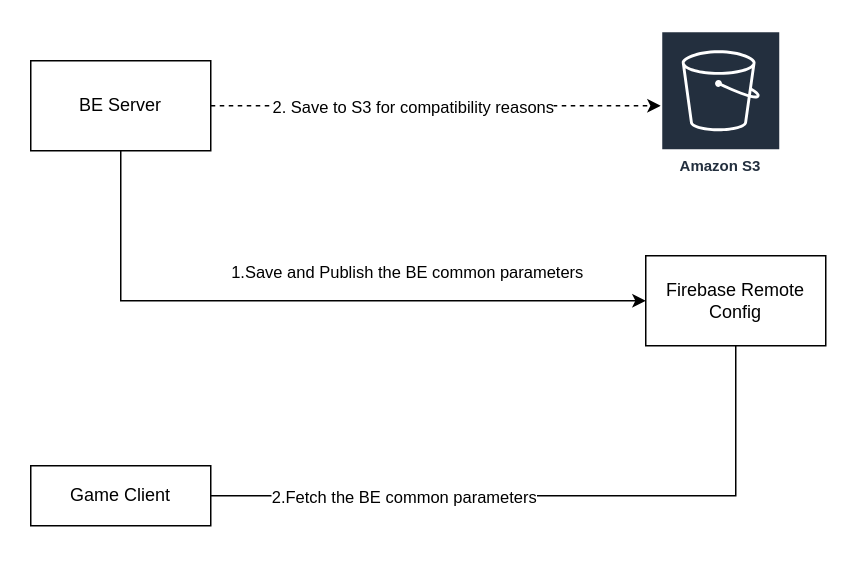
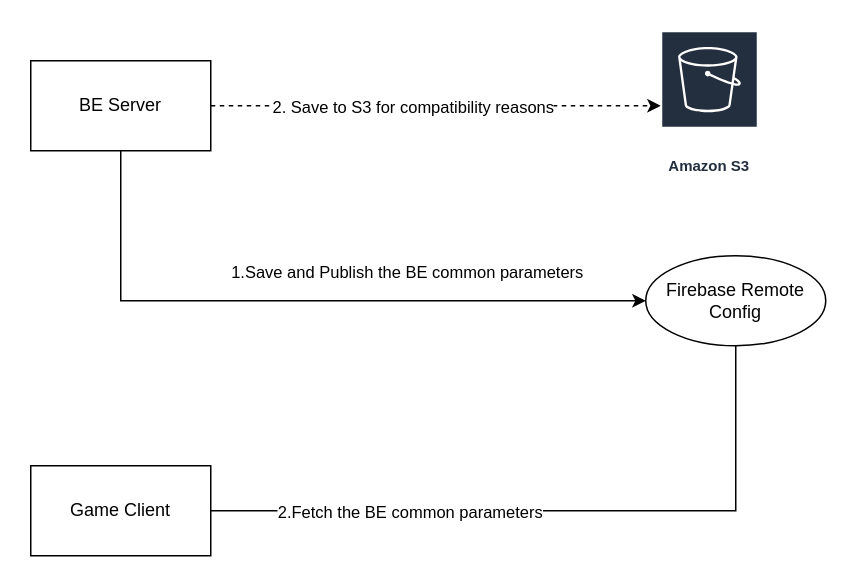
  <mxCell id="0" />
  <mxCell id="1" parent="0" />
  <mxCell id="2" style="edgeStyle=orthogonalEdgeStyle;rounded=0;orthogonalLoop=1;jettySize=auto;html=1;" edge="1" parent="1" target="7"><mxGeometry relative="1" as="geometry"><mxPoint x="80" y="70" as="sourcePoint" /><mxPoint x="430" y="170" as="targetPoint" /><Array as="points"><mxPoint x="80" y="200" /></Array></mxGeometry></mxCell>
  <mxCell id="3" value="1.Save and Publish the&amp;nbsp;&lt;span data-darkreader-inline-color=&quot;&quot; data-darkreader-inline-bgcolor=&quot;&quot; style=&quot;background-color: rgb(255, 255, 255); color: rgb(0, 0, 0); --darkreader-inline-bgcolor: #2d2b27; --darkreader-inline-color: #fffff2;&quot;&gt;BE common parameters&lt;/span&gt;" style="edgeLabel;html=1;align=center;verticalAlign=middle;resizable=0;points=[];" vertex="1" connectable="0" parent="2"><mxGeometry x="-0.043" y="1" relative="1" as="geometry"><mxPoint x="90" y="-19" as="offset" /></mxGeometry></mxCell>
  <mxCell id="4" style="edgeStyle=orthogonalEdgeStyle;rounded=0;orthogonalLoop=1;jettySize=auto;html=1;exitX=1;exitY=0.5;exitDx=0;exitDy=0;dashed=1;" edge="1" parent="1" source="6" target="11"><mxGeometry relative="1" as="geometry" /></mxCell>
  <mxCell id="5" value="2. Save to S3 for compatibility reasons" style="edgeLabel;html=1;align=center;verticalAlign=middle;resizable=0;points=[];" vertex="1" connectable="0" parent="4"><mxGeometry x="-0.353" y="1" relative="1" as="geometry"><mxPoint x="37" y="1" as="offset" /></mxGeometry></mxCell>
  <mxCell id="6" value="BE Server" style="rounded=0;whiteSpace=wrap;html=1;" vertex="1" parent="1"><mxGeometry x="20" y="40" width="120" height="60" as="geometry" /></mxCell>
- <mxCell id="7" value="Firebase Remote Config" style="rounded=0;whiteSpace=wrap;html=1;" vertex="1" parent="1"><mxGeometry x="430" y="170" width="120" height="60" as="geometry" /></mxCell>
+ <mxCell id="7" value="Firebase Remote Config" style="ellipse;whiteSpace=wrap;html=1;" vertex="1" parent="1"><mxGeometry x="430" y="170" width="120" height="60" as="geometry" /></mxCell>
  <mxCell id="8" style="edgeStyle=orthogonalEdgeStyle;rounded=0;orthogonalLoop=1;jettySize=auto;html=1;exitX=1;exitY=0.5;exitDx=0;exitDy=0;entryX=0.5;entryY=1;entryDx=0;entryDy=0;endArrow=none;" edge="1" parent="1" source="10" target="7"><mxGeometry relative="1" as="geometry" /></mxCell>
  <mxCell id="9" value="2.Fetch the BE common parameters" style="edgeLabel;html=1;align=center;verticalAlign=middle;resizable=0;points=[];" vertex="1" connectable="0" parent="8"><mxGeometry x="-0.23" y="-1" relative="1" as="geometry"><mxPoint x="-45" y="-1" as="offset" /></mxGeometry></mxCell>
- <mxCell id="10" value="Game Client" style="rounded=0;whiteSpace=wrap;html=1;" vertex="1" parent="1"><mxGeometry x="20" y="310" width="120" height="40" as="geometry" /></mxCell>
- <mxCell id="11" value="Amazon S3" style="sketch=0;outlineConnect=0;fontColor=#232F3E;gradientColor=none;strokeColor=#ffffff;fillColor=#232F3E;dashed=0;verticalLabelPosition=middle;verticalAlign=bottom;align=center;html=1;whiteSpace=wrap;fontSize=10;fontStyle=1;spacing=3;shape=mxgraph.aws4.productIcon;prIcon=mxgraph.aws4.s3;" vertex="1" parent="1"><mxGeometry x="440" y="20" width="80" height="100" as="geometry" /></mxCell>
+ <mxCell id="10" value="Game Client" style="rounded=0;whiteSpace=wrap;html=1;" vertex="1" parent="1"><mxGeometry x="20" y="310" width="120" height="60" as="geometry" /></mxCell>
+ <mxCell id="11" value="Amazon S3" style="sketch=0;outlineConnect=0;fontColor=#232F3E;gradientColor=none;strokeColor=#ffffff;fillColor=#232F3E;dashed=0;verticalLabelPosition=middle;verticalAlign=bottom;align=center;html=1;whiteSpace=wrap;fontSize=10;fontStyle=1;spacing=3;shape=mxgraph.aws4.productIcon;prIcon=mxgraph.aws4.s3;" vertex="1" parent="1"><mxGeometry x="440" y="20" width="65" height="100" as="geometry" /></mxCell>
